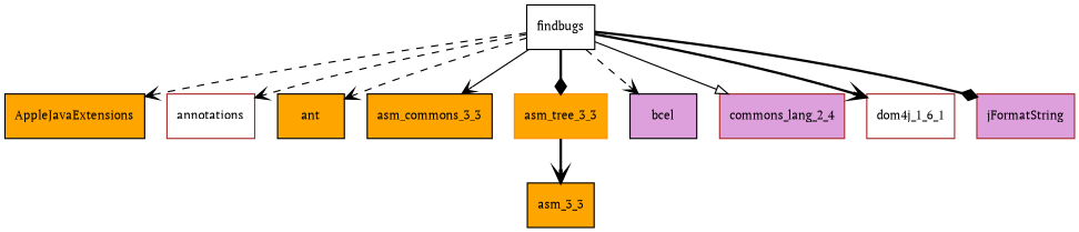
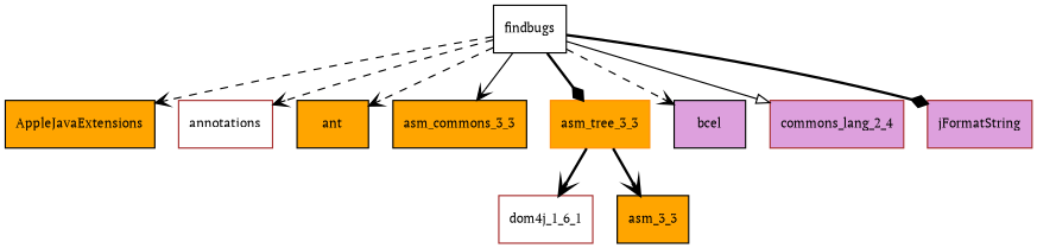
  digraph {
    fontname="PT Serif"
    node [color=black fillcolor=orange fontname="PT Serif" fontsize=10.0 shape=box style=filled]
    edge [arrowhead=vee fontname="PT Serif" style=dashed]
    findbugs [fillcolor=white]
    AppleJavaExtensions
    annotations [color=brown fillcolor=white]
    ant
    asm_commons_3_3
    asm_tree_3_3 [color=darkorange]
    bcel [fillcolor=plum]
    commons_lang_2_4 [color=brown fillcolor=plum]
    dom4j_1_6_1 [color=brown fillcolor=white]
    jFormatString [color=brown fillcolor=plum]
    asm_3_3
    findbugs -> AppleJavaExtensions
    findbugs -> annotations
    findbugs -> ant
    findbugs -> asm_commons_3_3 [style=solid]
    findbugs -> asm_tree_3_3 [arrowhead=diamond style=bold]
    findbugs -> bcel
    findbugs -> commons_lang_2_4 [arrowhead=onormal style=solid]
-   findbugs -> dom4j_1_6_1 [style=bold]
+   asm_tree_3_3 -> dom4j_1_6_1 [style=bold]
    findbugs -> jFormatString [arrowhead=diamond style=bold]
    asm_tree_3_3 -> asm_3_3 [style=bold]
  }
